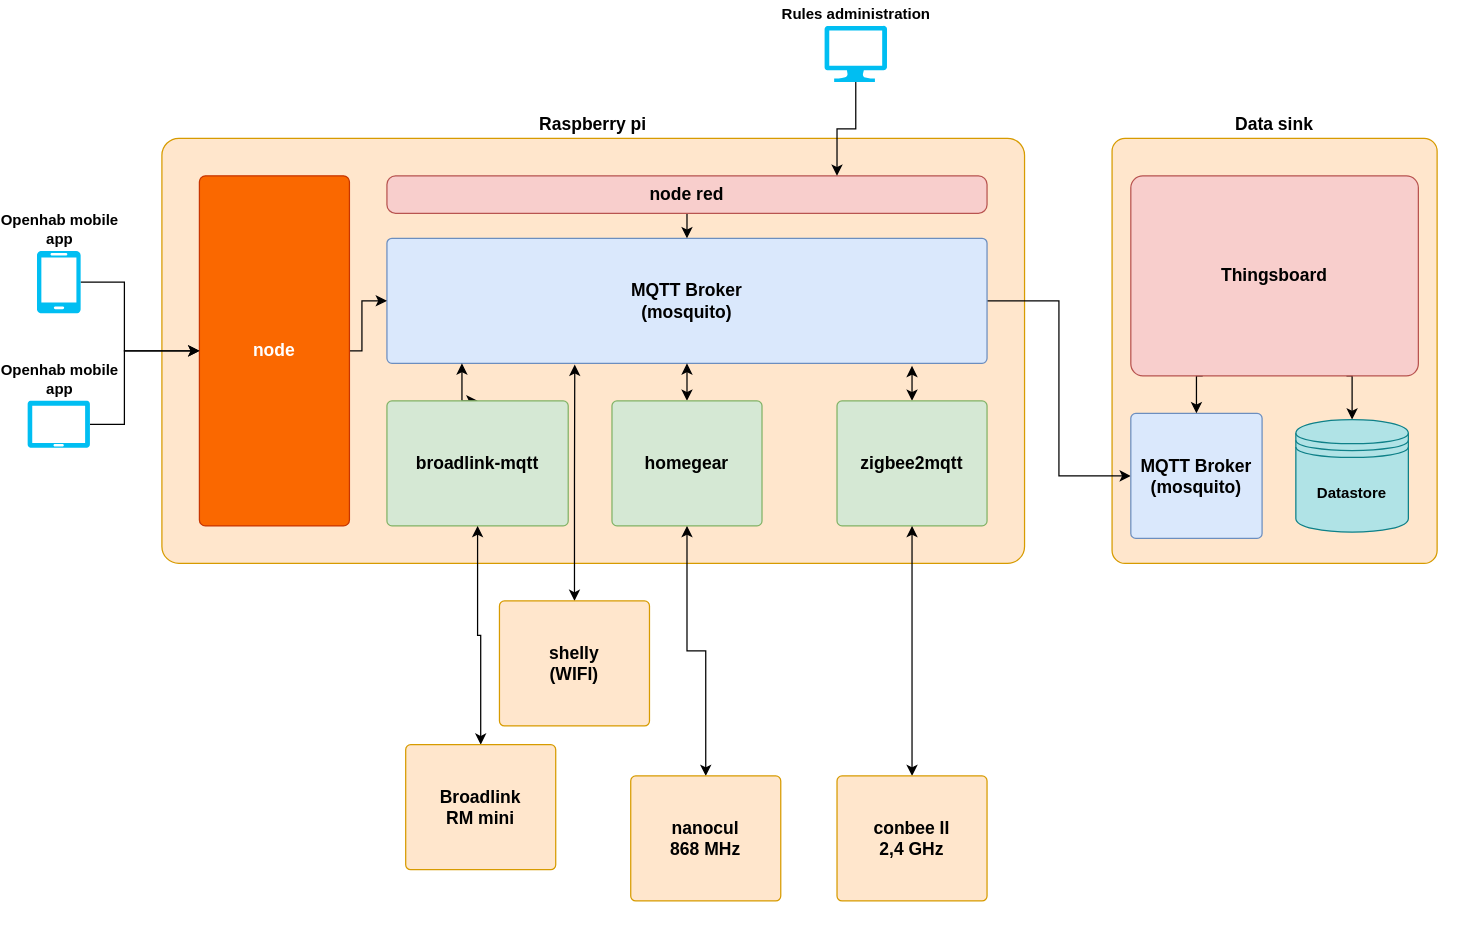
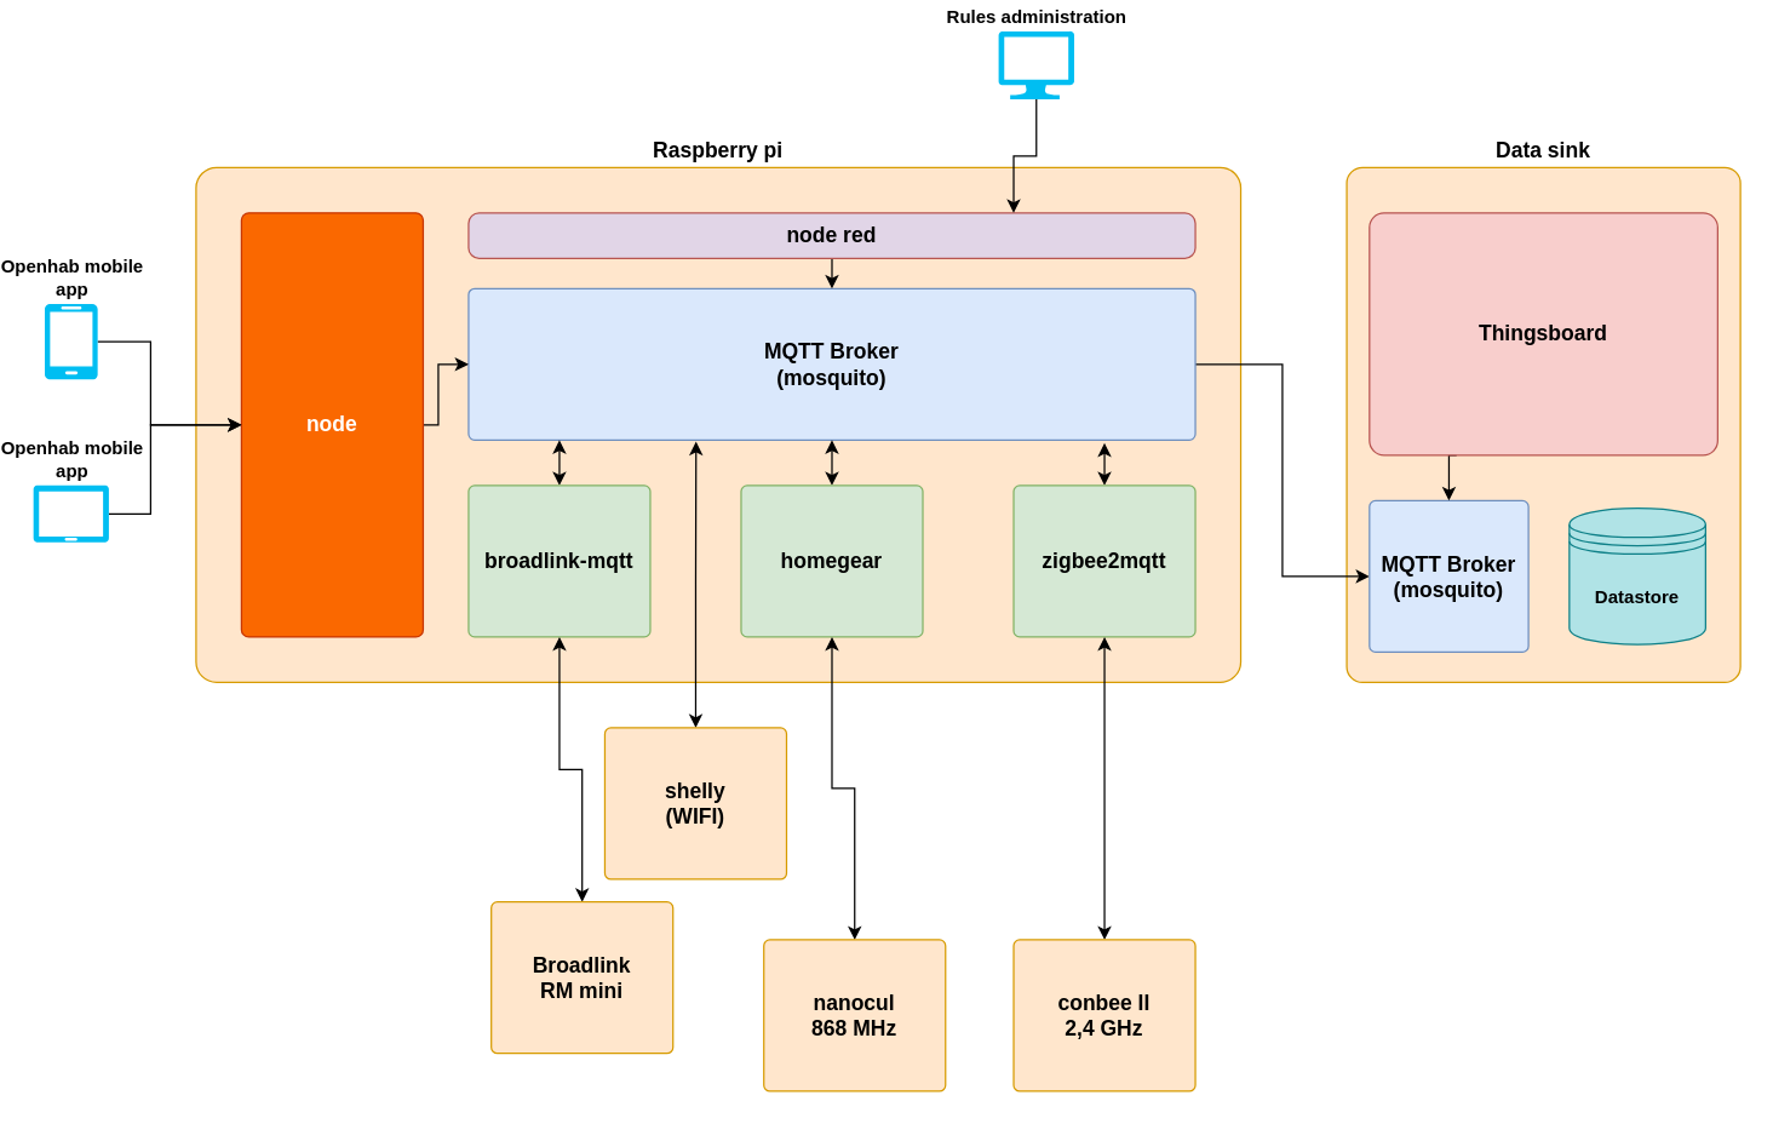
  <mxCell id="0" />
  <mxCell id="1" parent="0" />
  <mxCell id="2" value="&lt;font style=&quot;font-size: 14px&quot;&gt;&lt;b&gt;Data sink&lt;/b&gt;&lt;/font&gt;" style="rounded=1;whiteSpace=wrap;html=1;labelPosition=center;verticalLabelPosition=top;align=center;verticalAlign=bottom;fillColor=#ffe6cc;strokeColor=#d79b00;arcSize=4;" vertex="1" parent="1"><mxGeometry x="888" y="110" width="260" height="340" as="geometry" /></mxCell>
  <mxCell id="3" value="&lt;font style=&quot;font-size: 14px&quot;&gt;&lt;b&gt;Raspberry pi&lt;/b&gt;&lt;/font&gt;" style="rounded=1;whiteSpace=wrap;html=1;labelPosition=center;verticalLabelPosition=top;align=center;verticalAlign=bottom;fillColor=#ffe6cc;strokeColor=#d79b00;arcSize=4;" parent="1" vertex="1"><mxGeometry x="128" y="110" width="690" height="340" as="geometry" /></mxCell>
  <mxCell id="4" style="edgeStyle=orthogonalEdgeStyle;rounded=0;orthogonalLoop=1;jettySize=auto;html=1;exitX=1;exitY=0.5;exitDx=0;exitDy=0;entryX=0;entryY=0.5;entryDx=0;entryDy=0;" edge="1" parent="1" source="5" target="30"><mxGeometry relative="1" as="geometry" /></mxCell>
  <mxCell id="5" value="&lt;font style=&quot;font-size: 14px&quot;&gt;&lt;b&gt;MQTT Broker&lt;br&gt;(mosquito)&lt;br&gt;&lt;/b&gt;&lt;/font&gt;" style="rounded=1;whiteSpace=wrap;html=1;labelPosition=center;verticalLabelPosition=middle;align=center;verticalAlign=middle;fillColor=#dae8fc;strokeColor=#6c8ebf;arcSize=4;" parent="1" vertex="1"><mxGeometry x="308" y="190" width="480" height="100" as="geometry" /></mxCell>
  <mxCell id="6" style="edgeStyle=orthogonalEdgeStyle;rounded=0;orthogonalLoop=1;jettySize=auto;html=1;exitX=0.5;exitY=0;exitDx=0;exitDy=0;entryX=0.5;entryY=1;entryDx=0;entryDy=0;startArrow=classic;startFill=1;" parent="1" source="7" target="5" edge="1"><mxGeometry relative="1" as="geometry" /></mxCell>
  <mxCell id="7" value="&lt;font style=&quot;font-size: 14px&quot;&gt;&lt;b&gt;homegear&lt;br&gt;&lt;/b&gt;&lt;/font&gt;" style="rounded=1;whiteSpace=wrap;html=1;labelPosition=center;verticalLabelPosition=middle;align=center;verticalAlign=middle;fillColor=#d5e8d4;strokeColor=#82b366;arcSize=4;" parent="1" vertex="1"><mxGeometry x="488" y="320" width="120" height="100" as="geometry" /></mxCell>
  <mxCell id="8" style="edgeStyle=orthogonalEdgeStyle;rounded=0;orthogonalLoop=1;jettySize=auto;html=1;exitX=0.5;exitY=0;exitDx=0;exitDy=0;entryX=0.875;entryY=1.02;entryDx=0;entryDy=0;entryPerimeter=0;startArrow=classic;startFill=1;" parent="1" source="9" target="5" edge="1"><mxGeometry relative="1" as="geometry" /></mxCell>
  <mxCell id="9" value="&lt;font style=&quot;font-size: 14px&quot;&gt;&lt;b&gt;zigbee2mqtt&lt;br&gt;&lt;/b&gt;&lt;/font&gt;" style="rounded=1;whiteSpace=wrap;html=1;labelPosition=center;verticalLabelPosition=middle;align=center;verticalAlign=middle;fillColor=#d5e8d4;strokeColor=#82b366;arcSize=4;" parent="1" vertex="1"><mxGeometry x="668" y="320" width="120" height="100" as="geometry" /></mxCell>
  <mxCell id="10" style="edgeStyle=orthogonalEdgeStyle;rounded=0;orthogonalLoop=1;jettySize=auto;html=1;exitX=0.5;exitY=0;exitDx=0;exitDy=0;entryX=0.125;entryY=1;entryDx=0;entryDy=0;entryPerimeter=0;startArrow=classic;startFill=1;" parent="1" source="11" target="5" edge="1"><mxGeometry relative="1" as="geometry" /></mxCell>
- <mxCell id="11" value="&lt;font style=&quot;font-size: 14px&quot;&gt;&lt;b&gt;broadlink-mqtt&lt;br&gt;&lt;/b&gt;&lt;/font&gt;" style="rounded=1;whiteSpace=wrap;html=1;labelPosition=center;verticalLabelPosition=middle;align=center;verticalAlign=middle;fillColor=#d5e8d4;strokeColor=#82b366;arcSize=4;" parent="1" vertex="1"><mxGeometry x="308" y="320" width="145" height="100" as="geometry" /></mxCell>
+ <mxCell id="11" value="&lt;font style=&quot;font-size: 14px&quot;&gt;&lt;b&gt;broadlink-mqtt&lt;br&gt;&lt;/b&gt;&lt;/font&gt;" style="rounded=1;whiteSpace=wrap;html=1;labelPosition=center;verticalLabelPosition=middle;align=center;verticalAlign=middle;fillColor=#d5e8d4;strokeColor=#82b366;arcSize=4;" parent="1" vertex="1"><mxGeometry x="308" y="320" width="120" height="100" as="geometry" /></mxCell>
  <mxCell id="12" style="edgeStyle=orthogonalEdgeStyle;rounded=0;orthogonalLoop=1;jettySize=auto;html=1;exitX=0.5;exitY=0;exitDx=0;exitDy=0;entryX=0.313;entryY=1.01;entryDx=0;entryDy=0;entryPerimeter=0;startArrow=classic;startFill=1;" parent="1" source="13" target="5" edge="1"><mxGeometry relative="1" as="geometry" /></mxCell>
  <mxCell id="13" value="&lt;font style=&quot;font-size: 14px&quot;&gt;&lt;b&gt;shelly&lt;br&gt;(WIFI)&lt;br&gt;&lt;/b&gt;&lt;/font&gt;" style="rounded=1;whiteSpace=wrap;html=1;labelPosition=center;verticalLabelPosition=middle;align=center;verticalAlign=middle;fillColor=#ffe6cc;strokeColor=#d79b00;arcSize=4;" parent="1" vertex="1"><mxGeometry x="398" y="480" width="120" height="100" as="geometry" /></mxCell>
  <mxCell id="14" style="edgeStyle=orthogonalEdgeStyle;rounded=0;orthogonalLoop=1;jettySize=auto;html=1;exitX=0.5;exitY=1;exitDx=0;exitDy=0;entryX=0.5;entryY=0;entryDx=0;entryDy=0;" parent="1" source="15" target="5" edge="1"><mxGeometry relative="1" as="geometry" /></mxCell>
- <mxCell id="15" value="&lt;font style=&quot;font-size: 14px&quot;&gt;&lt;b&gt;node red&lt;br&gt;&lt;/b&gt;&lt;/font&gt;" style="rounded=1;whiteSpace=wrap;html=1;labelPosition=center;verticalLabelPosition=middle;align=center;verticalAlign=middle;fillColor=#f8cecc;strokeColor=#b85450;arcSize=23;" parent="1" vertex="1"><mxGeometry x="308" y="140" width="480" height="30" as="geometry" /></mxCell>
+ <mxCell id="15" value="&lt;font style=&quot;font-size: 14px&quot;&gt;&lt;b&gt;node red&lt;br&gt;&lt;/b&gt;&lt;/font&gt;" style="rounded=1;whiteSpace=wrap;html=1;labelPosition=center;verticalLabelPosition=middle;align=center;verticalAlign=middle;fillColor=#e1d5e7;strokeColor=#b85450;arcSize=23;" parent="1" vertex="1"><mxGeometry x="308" y="140" width="480" height="30" as="geometry" /></mxCell>
  <mxCell id="16" style="edgeStyle=orthogonalEdgeStyle;rounded=0;orthogonalLoop=1;jettySize=auto;html=1;exitX=0.5;exitY=0;exitDx=0;exitDy=0;entryX=0.5;entryY=1;entryDx=0;entryDy=0;startArrow=classic;startFill=1;" parent="1" source="17" target="11" edge="1"><mxGeometry relative="1" as="geometry" /></mxCell>
  <mxCell id="17" value="&lt;font style=&quot;font-size: 14px&quot;&gt;&lt;b&gt;Broadlink&lt;br&gt;RM mini&lt;br&gt;&lt;/b&gt;&lt;/font&gt;" style="rounded=1;whiteSpace=wrap;html=1;labelPosition=center;verticalLabelPosition=middle;align=center;verticalAlign=middle;fillColor=#ffe6cc;strokeColor=#d79b00;arcSize=4;" parent="1" vertex="1"><mxGeometry x="323" y="595" width="120" height="100" as="geometry" /></mxCell>
  <mxCell id="18" style="edgeStyle=orthogonalEdgeStyle;rounded=0;orthogonalLoop=1;jettySize=auto;html=1;exitX=0.5;exitY=0;exitDx=0;exitDy=0;entryX=0.5;entryY=1;entryDx=0;entryDy=0;startArrow=classic;startFill=1;" parent="1" source="19" target="7" edge="1"><mxGeometry relative="1" as="geometry" /></mxCell>
  <mxCell id="19" value="&lt;font style=&quot;font-size: 14px&quot;&gt;&lt;b&gt;nanocul&lt;br&gt;868 MHz&lt;br&gt;&lt;/b&gt;&lt;/font&gt;" style="rounded=1;whiteSpace=wrap;html=1;labelPosition=center;verticalLabelPosition=middle;align=center;verticalAlign=middle;fillColor=#ffe6cc;strokeColor=#d79b00;arcSize=4;" parent="1" vertex="1"><mxGeometry x="503" y="620" width="120" height="100" as="geometry" /></mxCell>
  <mxCell id="20" style="edgeStyle=orthogonalEdgeStyle;rounded=0;orthogonalLoop=1;jettySize=auto;html=1;exitX=0.5;exitY=0;exitDx=0;exitDy=0;entryX=0.5;entryY=1;entryDx=0;entryDy=0;startArrow=classic;startFill=1;" parent="1" source="21" target="9" edge="1"><mxGeometry relative="1" as="geometry" /></mxCell>
  <mxCell id="21" value="&lt;font style=&quot;font-size: 14px&quot;&gt;&lt;b&gt;conbee II&lt;br&gt;2,4 GHz&lt;br&gt;&lt;/b&gt;&lt;/font&gt;" style="rounded=1;whiteSpace=wrap;html=1;labelPosition=center;verticalLabelPosition=middle;align=center;verticalAlign=middle;fillColor=#ffe6cc;strokeColor=#d79b00;arcSize=4;" parent="1" vertex="1"><mxGeometry x="668" y="620" width="120" height="100" as="geometry" /></mxCell>
  <mxCell id="22" style="edgeStyle=orthogonalEdgeStyle;rounded=0;orthogonalLoop=1;jettySize=auto;html=1;exitX=1;exitY=0.5;exitDx=0;exitDy=0;" edge="1" parent="1" source="23" target="5"><mxGeometry relative="1" as="geometry"><Array as="points"><mxPoint x="288" y="280" /><mxPoint x="288" y="240" /></Array></mxGeometry></mxCell>
  <mxCell id="23" value="&lt;font style=&quot;font-size: 14px&quot;&gt;&lt;b&gt;node&lt;br&gt;&lt;/b&gt;&lt;/font&gt;" style="rounded=1;whiteSpace=wrap;html=1;labelPosition=center;verticalLabelPosition=middle;align=center;verticalAlign=middle;fillColor=#fa6800;strokeColor=#C73500;arcSize=4;fontColor=#ffffff;" vertex="1" parent="1"><mxGeometry x="158" y="140" width="120" height="280" as="geometry" /></mxCell>
  <mxCell id="24" style="edgeStyle=orthogonalEdgeStyle;rounded=0;orthogonalLoop=1;jettySize=auto;html=1;exitX=1;exitY=0.5;exitDx=0;exitDy=0;exitPerimeter=0;entryX=0;entryY=0.5;entryDx=0;entryDy=0;" edge="1" parent="1" source="25" target="23"><mxGeometry relative="1" as="geometry"><Array as="points"><mxPoint x="98" y="225" /><mxPoint x="98" y="280" /></Array></mxGeometry></mxCell>
  <mxCell id="25" value="&lt;b&gt;Openhab mobile&lt;br&gt;app&lt;/b&gt;" style="verticalLabelPosition=top;html=1;verticalAlign=bottom;align=center;strokeColor=none;fillColor=#00BEF2;shape=mxgraph.azure.mobile;pointerEvents=1;labelPosition=center;" vertex="1" parent="1"><mxGeometry x="28" y="200" width="35" height="50" as="geometry" /></mxCell>
  <mxCell id="26" style="edgeStyle=orthogonalEdgeStyle;rounded=0;orthogonalLoop=1;jettySize=auto;html=1;exitX=1;exitY=0.5;exitDx=0;exitDy=0;exitPerimeter=0;" edge="1" parent="1" source="27"><mxGeometry relative="1" as="geometry"><mxPoint x="158" y="280" as="targetPoint" /><Array as="points"><mxPoint x="98" y="339" /><mxPoint x="98" y="280" /></Array></mxGeometry></mxCell>
  <mxCell id="27" value="&lt;b&gt;Openhab mobile&lt;br&gt;app&lt;/b&gt;" style="verticalLabelPosition=top;html=1;verticalAlign=bottom;align=center;strokeColor=none;fillColor=#00BEF2;shape=mxgraph.azure.tablet;pointerEvents=1;labelPosition=center;" vertex="1" parent="1"><mxGeometry x="20.5" y="320" width="50" height="37.5" as="geometry" /></mxCell>
  <mxCell id="28" style="edgeStyle=orthogonalEdgeStyle;rounded=0;orthogonalLoop=1;jettySize=auto;html=1;exitX=0.5;exitY=1;exitDx=0;exitDy=0;exitPerimeter=0;entryX=0.75;entryY=0;entryDx=0;entryDy=0;" edge="1" parent="1" source="29" target="15"><mxGeometry relative="1" as="geometry" /></mxCell>
  <mxCell id="29" value="&lt;b&gt;Rules administration&lt;/b&gt;" style="verticalLabelPosition=top;html=1;verticalAlign=bottom;align=center;strokeColor=none;fillColor=#00BEF2;shape=mxgraph.azure.computer;pointerEvents=1;labelPosition=center;" vertex="1" parent="1"><mxGeometry x="658" y="20" width="50" height="45" as="geometry" /></mxCell>
  <mxCell id="30" value="&lt;font style=&quot;font-size: 14px&quot;&gt;&lt;b&gt;MQTT Broker&lt;br&gt;(mosquito)&lt;br&gt;&lt;/b&gt;&lt;/font&gt;" style="rounded=1;whiteSpace=wrap;html=1;labelPosition=center;verticalLabelPosition=middle;align=center;verticalAlign=middle;fillColor=#dae8fc;strokeColor=#6c8ebf;arcSize=4;" vertex="1" parent="1"><mxGeometry x="903" y="330" width="105" height="100" as="geometry" /></mxCell>
  <mxCell id="31" style="edgeStyle=orthogonalEdgeStyle;rounded=0;orthogonalLoop=1;jettySize=auto;html=1;exitX=0.25;exitY=1;exitDx=0;exitDy=0;entryX=0.5;entryY=0;entryDx=0;entryDy=0;" edge="1" parent="1" source="33" target="30"><mxGeometry relative="1" as="geometry" /></mxCell>
- <mxCell id="32" style="edgeStyle=orthogonalEdgeStyle;rounded=0;orthogonalLoop=1;jettySize=auto;html=1;exitX=0.75;exitY=1;exitDx=0;exitDy=0;entryX=0.5;entryY=0;entryDx=0;entryDy=0;" edge="1" parent="1" source="33" target="34"><mxGeometry relative="1" as="geometry" /></mxCell>
  <mxCell id="33" value="&lt;font style=&quot;font-size: 14px&quot;&gt;&lt;b&gt;Thingsboard&lt;br&gt;&lt;/b&gt;&lt;/font&gt;" style="rounded=1;whiteSpace=wrap;html=1;labelPosition=center;verticalLabelPosition=middle;align=center;verticalAlign=middle;fillColor=#f8cecc;strokeColor=#b85450;arcSize=6;" vertex="1" parent="1"><mxGeometry x="903" y="140" width="230" height="160" as="geometry" /></mxCell>
  <mxCell id="34" value="&lt;b&gt;Datastore&lt;/b&gt;" style="shape=datastore;whiteSpace=wrap;html=1;fillColor=#b0e3e6;strokeColor=#0e8088;" vertex="1" parent="1"><mxGeometry x="1035" y="335" width="90" height="90" as="geometry" /></mxCell>
